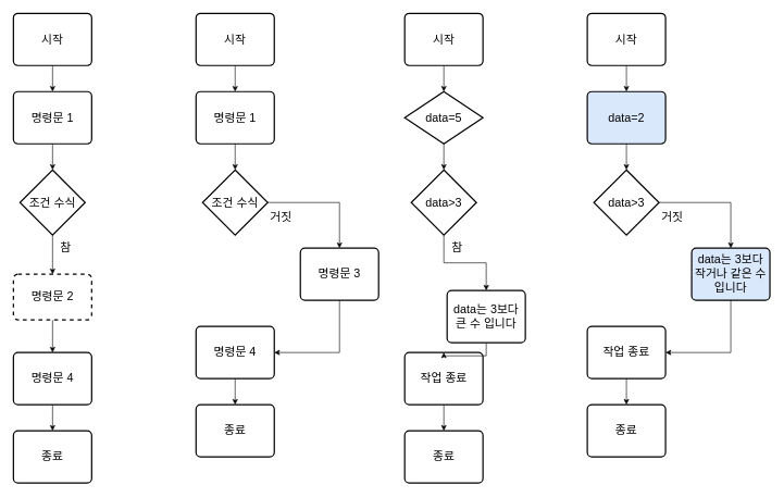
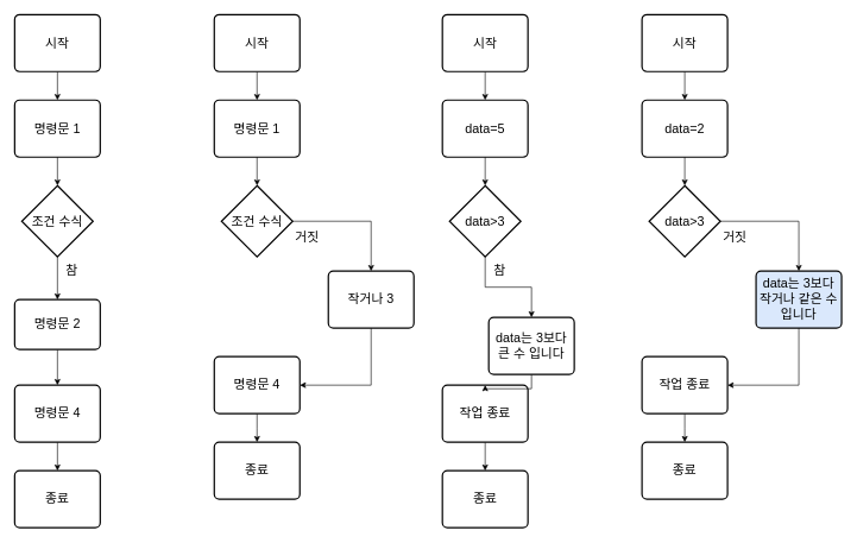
  <mxCell id="0" />
  <mxCell id="1" parent="0" />
  <mxCell id="2" value="" style="group" vertex="1" connectable="0" parent="1"><mxGeometry x="20" y="20" width="1160" height="720" as="geometry" /></mxCell>
  <mxCell id="3" value="" style="group" vertex="1" connectable="0" parent="2"><mxGeometry width="560" height="720" as="geometry" /></mxCell>
- <mxCell id="4" value="명령문 3" style="rounded=1;whiteSpace=wrap;html=1;absoluteArcSize=1;arcSize=14;strokeWidth=2;fontSize=18;" vertex="1" parent="3"><mxGeometry x="440" y="360" width="120" height="80" as="geometry" /></mxCell>
+ <mxCell id="4" value="작거나 3" style="rounded=1;whiteSpace=wrap;html=1;absoluteArcSize=1;arcSize=14;strokeWidth=2;fontSize=18;" vertex="1" parent="3"><mxGeometry x="440" y="360" width="120" height="80" as="geometry" /></mxCell>
  <mxCell id="5" value="" style="group" vertex="1" connectable="0" parent="3"><mxGeometry width="440" height="720" as="geometry" /></mxCell>
  <mxCell id="6" style="edgeStyle=orthogonalEdgeStyle;rounded=0;orthogonalLoop=1;jettySize=auto;html=1;" edge="1" parent="5" source="7" target="8"><mxGeometry relative="1" as="geometry" /></mxCell>
  <mxCell id="7" value="시작" style="rounded=1;whiteSpace=wrap;html=1;absoluteArcSize=1;arcSize=14;strokeWidth=2;fontSize=18;" vertex="1" parent="5"><mxGeometry x="280" width="120" height="80" as="geometry" /></mxCell>
  <mxCell id="8" value="명령문 1" style="rounded=1;whiteSpace=wrap;html=1;absoluteArcSize=1;arcSize=14;strokeWidth=2;fontSize=18;" vertex="1" parent="5"><mxGeometry x="280" y="120" width="120" height="80" as="geometry" /></mxCell>
  <mxCell id="9" value="조건 수식" style="strokeWidth=2;html=1;shape=mxgraph.flowchart.decision;whiteSpace=wrap;fontSize=18;" vertex="1" parent="5"><mxGeometry x="290" y="240" width="100" height="100" as="geometry" /></mxCell>
  <mxCell id="10" style="edgeStyle=orthogonalEdgeStyle;rounded=0;orthogonalLoop=1;jettySize=auto;html=1;exitX=0.5;exitY=1;exitDx=0;exitDy=0;entryX=0.5;entryY=0;entryDx=0;entryDy=0;entryPerimeter=0;" edge="1" parent="5" source="8" target="9"><mxGeometry relative="1" as="geometry" /></mxCell>
  <mxCell id="11" style="edgeStyle=orthogonalEdgeStyle;rounded=0;orthogonalLoop=1;jettySize=auto;html=1;exitX=0.5;exitY=1;exitDx=0;exitDy=0;entryX=0.5;entryY=0;entryDx=0;entryDy=0;" edge="1" parent="5" source="12"><mxGeometry relative="1" as="geometry"><mxPoint x="340" y="600" as="targetPoint" /></mxGeometry></mxCell>
  <mxCell id="12" value="명령문 4" style="rounded=1;whiteSpace=wrap;html=1;absoluteArcSize=1;arcSize=14;strokeWidth=2;fontSize=18;" vertex="1" parent="5"><mxGeometry x="280" y="480" width="120" height="80" as="geometry" /></mxCell>
  <mxCell id="13" value="종료" style="rounded=1;whiteSpace=wrap;html=1;absoluteArcSize=1;arcSize=14;strokeWidth=2;fontSize=18;" vertex="1" parent="5"><mxGeometry x="280" y="600" width="120" height="80" as="geometry" /></mxCell>
  <mxCell id="14" style="edgeStyle=orthogonalEdgeStyle;rounded=0;orthogonalLoop=1;jettySize=auto;html=1;" edge="1" parent="5" source="15" target="16"><mxGeometry relative="1" as="geometry" /></mxCell>
  <mxCell id="15" value="시작" style="rounded=1;whiteSpace=wrap;html=1;absoluteArcSize=1;arcSize=14;strokeWidth=2;fontSize=18;" vertex="1" parent="5"><mxGeometry width="120" height="80" as="geometry" /></mxCell>
  <mxCell id="16" value="명령문 1" style="rounded=1;whiteSpace=wrap;html=1;absoluteArcSize=1;arcSize=14;strokeWidth=2;fontSize=18;" vertex="1" parent="5"><mxGeometry y="120" width="120" height="80" as="geometry" /></mxCell>
  <mxCell id="17" style="edgeStyle=orthogonalEdgeStyle;rounded=0;orthogonalLoop=1;jettySize=auto;html=1;exitX=0.5;exitY=1;exitDx=0;exitDy=0;exitPerimeter=0;entryX=0.5;entryY=0;entryDx=0;entryDy=0;" edge="1" parent="5" source="18" target="26"><mxGeometry relative="1" as="geometry"><mxPoint x="70" y="380" as="targetPoint" /></mxGeometry></mxCell>
  <mxCell id="18" value="조건 수식" style="strokeWidth=2;html=1;shape=mxgraph.flowchart.decision;whiteSpace=wrap;fontSize=18;" vertex="1" parent="5"><mxGeometry x="10" y="240" width="100" height="100" as="geometry" /></mxCell>
  <mxCell id="19" style="edgeStyle=orthogonalEdgeStyle;rounded=0;orthogonalLoop=1;jettySize=auto;html=1;exitX=0.5;exitY=1;exitDx=0;exitDy=0;entryX=0.5;entryY=0;entryDx=0;entryDy=0;entryPerimeter=0;" edge="1" parent="5" source="16" target="18"><mxGeometry relative="1" as="geometry" /></mxCell>
  <mxCell id="20" style="edgeStyle=orthogonalEdgeStyle;rounded=0;orthogonalLoop=1;jettySize=auto;html=1;exitX=0.5;exitY=1;exitDx=0;exitDy=0;entryX=0.5;entryY=0;entryDx=0;entryDy=0;" edge="1" parent="5" source="21" target="22"><mxGeometry relative="1" as="geometry" /></mxCell>
  <mxCell id="21" value="명령문 4" style="rounded=1;whiteSpace=wrap;html=1;absoluteArcSize=1;arcSize=14;strokeWidth=2;fontSize=18;" vertex="1" parent="5"><mxGeometry y="520" width="120" height="80" as="geometry" /></mxCell>
  <mxCell id="22" value="종료" style="rounded=1;whiteSpace=wrap;html=1;absoluteArcSize=1;arcSize=14;strokeWidth=2;fontSize=18;" vertex="1" parent="5"><mxGeometry y="640" width="120" height="80" as="geometry" /></mxCell>
  <mxCell id="23" value="거짓" style="text;html=1;align=center;verticalAlign=middle;resizable=0;points=[];autosize=1;strokeColor=none;fillColor=none;fontSize=18;" vertex="1" parent="5"><mxGeometry x="380" y="293" width="60" height="40" as="geometry" /></mxCell>
  <mxCell id="24" value="참" style="text;html=1;align=center;verticalAlign=middle;resizable=0;points=[];autosize=1;strokeColor=none;fillColor=none;fontSize=18;" vertex="1" parent="5"><mxGeometry x="60" y="340" width="40" height="40" as="geometry" /></mxCell>
  <mxCell id="25" style="edgeStyle=orthogonalEdgeStyle;rounded=0;orthogonalLoop=1;jettySize=auto;html=1;entryX=0.5;entryY=0;entryDx=0;entryDy=0;" edge="1" parent="5" source="26" target="21"><mxGeometry relative="1" as="geometry" /></mxCell>
- <mxCell id="26" value="명령문 2" style="rounded=1;whiteSpace=wrap;html=1;absoluteArcSize=1;arcSize=14;strokeWidth=2;fontSize=18;dashed=1;" vertex="1" parent="5"><mxGeometry y="400" width="120" height="70" as="geometry" /></mxCell>
+ <mxCell id="26" value="명령문 2" style="rounded=1;whiteSpace=wrap;html=1;absoluteArcSize=1;arcSize=14;strokeWidth=2;fontSize=18;" vertex="1" parent="5"><mxGeometry y="400" width="120" height="70" as="geometry" /></mxCell>
  <mxCell id="27" style="edgeStyle=orthogonalEdgeStyle;rounded=0;orthogonalLoop=1;jettySize=auto;html=1;exitX=1;exitY=0.5;exitDx=0;exitDy=0;exitPerimeter=0;entryX=0.5;entryY=0;entryDx=0;entryDy=0;entryPerimeter=0;" edge="1" parent="3" source="9" target="4"><mxGeometry relative="1" as="geometry"><mxPoint x="500" y="370" as="targetPoint" /></mxGeometry></mxCell>
  <mxCell id="28" style="edgeStyle=orthogonalEdgeStyle;rounded=0;orthogonalLoop=1;jettySize=auto;html=1;entryX=1;entryY=0.5;entryDx=0;entryDy=0;exitX=0.5;exitY=1;exitDx=0;exitDy=0;" edge="1" parent="3" source="4" target="12"><mxGeometry relative="1" as="geometry"><mxPoint x="580" y="520" as="sourcePoint" /><mxPoint x="480" y="620" as="targetPoint" /></mxGeometry></mxCell>
  <mxCell id="29" value="" style="group" vertex="1" connectable="0" parent="2"><mxGeometry x="600" width="560" height="720" as="geometry" /></mxCell>
  <mxCell id="30" value="data는 3보다 작거나 같은 수 입니다" style="rounded=1;whiteSpace=wrap;html=1;absoluteArcSize=1;arcSize=14;strokeWidth=2;fontSize=18;fillColor=#dae8fc;" vertex="1" parent="29"><mxGeometry x="440" y="360" width="120" height="80" as="geometry" /></mxCell>
  <mxCell id="31" value="" style="group" vertex="1" connectable="0" parent="29"><mxGeometry width="440" height="720" as="geometry" /></mxCell>
  <mxCell id="32" style="edgeStyle=orthogonalEdgeStyle;rounded=0;orthogonalLoop=1;jettySize=auto;html=1;" edge="1" parent="31" source="33" target="34"><mxGeometry relative="1" as="geometry" /></mxCell>
  <mxCell id="33" value="시작" style="rounded=1;whiteSpace=wrap;html=1;absoluteArcSize=1;arcSize=14;strokeWidth=2;fontSize=18;" vertex="1" parent="31"><mxGeometry x="280" width="120" height="80" as="geometry" /></mxCell>
- <mxCell id="34" value="data=2" style="rounded=1;whiteSpace=wrap;html=1;absoluteArcSize=1;arcSize=14;strokeWidth=2;fontSize=18;fillColor=#dae8fc;" vertex="1" parent="31"><mxGeometry x="280" y="120" width="120" height="80" as="geometry" /></mxCell>
+ <mxCell id="34" value="data=2" style="rounded=1;whiteSpace=wrap;html=1;absoluteArcSize=1;arcSize=14;strokeWidth=2;fontSize=18;" vertex="1" parent="31"><mxGeometry x="280" y="120" width="120" height="80" as="geometry" /></mxCell>
  <mxCell id="35" value="data&amp;gt;3" style="strokeWidth=2;html=1;shape=mxgraph.flowchart.decision;whiteSpace=wrap;fontSize=18;" vertex="1" parent="31"><mxGeometry x="290" y="240" width="100" height="100" as="geometry" /></mxCell>
  <mxCell id="36" style="edgeStyle=orthogonalEdgeStyle;rounded=0;orthogonalLoop=1;jettySize=auto;html=1;exitX=0.5;exitY=1;exitDx=0;exitDy=0;entryX=0.5;entryY=0;entryDx=0;entryDy=0;entryPerimeter=0;" edge="1" parent="31" source="34" target="35"><mxGeometry relative="1" as="geometry" /></mxCell>
  <mxCell id="37" style="edgeStyle=orthogonalEdgeStyle;rounded=0;orthogonalLoop=1;jettySize=auto;html=1;exitX=0.5;exitY=1;exitDx=0;exitDy=0;entryX=0.5;entryY=0;entryDx=0;entryDy=0;" edge="1" parent="31" source="38"><mxGeometry relative="1" as="geometry"><mxPoint x="340" y="600" as="targetPoint" /></mxGeometry></mxCell>
  <mxCell id="38" value="작업 종료" style="rounded=1;whiteSpace=wrap;html=1;absoluteArcSize=1;arcSize=14;strokeWidth=2;fontSize=18;" vertex="1" parent="31"><mxGeometry x="280" y="480" width="120" height="80" as="geometry" /></mxCell>
  <mxCell id="39" value="종료" style="rounded=1;whiteSpace=wrap;html=1;absoluteArcSize=1;arcSize=14;strokeWidth=2;fontSize=18;" vertex="1" parent="31"><mxGeometry x="280" y="600" width="120" height="80" as="geometry" /></mxCell>
  <mxCell id="40" style="edgeStyle=orthogonalEdgeStyle;rounded=0;orthogonalLoop=1;jettySize=auto;html=1;" edge="1" parent="31" source="41" target="42"><mxGeometry relative="1" as="geometry" /></mxCell>
  <mxCell id="41" value="시작" style="rounded=1;whiteSpace=wrap;html=1;absoluteArcSize=1;arcSize=14;strokeWidth=2;fontSize=18;" vertex="1" parent="31"><mxGeometry width="120" height="80" as="geometry" /></mxCell>
- <mxCell id="42" value="data=5" style="rhombus;whiteSpace=wrap;html=1;absoluteArcSize=1;arcSize=14;strokeWidth=2;fontSize=18;" vertex="1" parent="31"><mxGeometry y="120" width="120" height="80" as="geometry" /></mxCell>
+ <mxCell id="42" value="data=5" style="rounded=1;whiteSpace=wrap;html=1;absoluteArcSize=1;arcSize=14;strokeWidth=2;fontSize=18;" vertex="1" parent="31"><mxGeometry y="120" width="120" height="80" as="geometry" /></mxCell>
  <mxCell id="43" style="edgeStyle=orthogonalEdgeStyle;rounded=0;orthogonalLoop=1;jettySize=auto;html=1;exitX=0.5;exitY=1;exitDx=0;exitDy=0;exitPerimeter=0;entryX=0.5;entryY=0;entryDx=0;entryDy=0;" edge="1" parent="31" source="44" target="52"><mxGeometry relative="1" as="geometry"><mxPoint x="70" y="380" as="targetPoint" /></mxGeometry></mxCell>
  <mxCell id="44" value="data&amp;gt;3" style="strokeWidth=2;html=1;shape=mxgraph.flowchart.decision;whiteSpace=wrap;fontSize=18;" vertex="1" parent="31"><mxGeometry x="10" y="240" width="100" height="100" as="geometry" /></mxCell>
  <mxCell id="45" style="edgeStyle=orthogonalEdgeStyle;rounded=0;orthogonalLoop=1;jettySize=auto;html=1;exitX=0.5;exitY=1;exitDx=0;exitDy=0;entryX=0.5;entryY=0;entryDx=0;entryDy=0;entryPerimeter=0;" edge="1" parent="31" source="42" target="44"><mxGeometry relative="1" as="geometry" /></mxCell>
  <mxCell id="46" style="edgeStyle=orthogonalEdgeStyle;rounded=0;orthogonalLoop=1;jettySize=auto;html=1;exitX=0.5;exitY=1;exitDx=0;exitDy=0;entryX=0.5;entryY=0;entryDx=0;entryDy=0;" edge="1" parent="31" source="47" target="48"><mxGeometry relative="1" as="geometry" /></mxCell>
  <mxCell id="47" value="작업 종료" style="rounded=1;whiteSpace=wrap;html=1;absoluteArcSize=1;arcSize=14;strokeWidth=2;fontSize=18;" vertex="1" parent="31"><mxGeometry y="520" width="120" height="80" as="geometry" /></mxCell>
  <mxCell id="48" value="종료" style="rounded=1;whiteSpace=wrap;html=1;absoluteArcSize=1;arcSize=14;strokeWidth=2;fontSize=18;" vertex="1" parent="31"><mxGeometry y="640" width="120" height="80" as="geometry" /></mxCell>
  <mxCell id="49" value="거짓" style="text;html=1;align=center;verticalAlign=middle;resizable=0;points=[];autosize=1;strokeColor=none;fillColor=none;fontSize=18;" vertex="1" parent="31"><mxGeometry x="380" y="293" width="60" height="40" as="geometry" /></mxCell>
  <mxCell id="50" value="참" style="text;html=1;align=center;verticalAlign=middle;resizable=0;points=[];autosize=1;strokeColor=none;fillColor=none;fontSize=18;" vertex="1" parent="31"><mxGeometry x="60" y="340" width="40" height="40" as="geometry" /></mxCell>
  <mxCell id="51" value="" style="edgeStyle=orthogonalEdgeStyle;rounded=0;orthogonalLoop=1;jettySize=auto;html=1;" edge="1" parent="31" source="52" target="47"><mxGeometry relative="1" as="geometry" /></mxCell>
  <mxCell id="52" value="data는 3보다&lt;div&gt;큰 수 입니다&lt;/div&gt;" style="rounded=1;whiteSpace=wrap;html=1;absoluteArcSize=1;arcSize=14;strokeWidth=2;fontSize=18;" vertex="1" parent="31"><mxGeometry x="65" y="425" width="120" height="80" as="geometry" /></mxCell>
  <mxCell id="53" style="edgeStyle=orthogonalEdgeStyle;rounded=0;orthogonalLoop=1;jettySize=auto;html=1;exitX=1;exitY=0.5;exitDx=0;exitDy=0;exitPerimeter=0;entryX=0.5;entryY=0;entryDx=0;entryDy=0;entryPerimeter=0;" edge="1" parent="29" source="35" target="30"><mxGeometry relative="1" as="geometry"><mxPoint x="500" y="370" as="targetPoint" /></mxGeometry></mxCell>
  <mxCell id="54" style="edgeStyle=orthogonalEdgeStyle;rounded=0;orthogonalLoop=1;jettySize=auto;html=1;entryX=1;entryY=0.5;entryDx=0;entryDy=0;exitX=0.5;exitY=1;exitDx=0;exitDy=0;" edge="1" parent="29" source="30" target="38"><mxGeometry relative="1" as="geometry"><mxPoint x="580" y="520" as="sourcePoint" /><mxPoint x="480" y="620" as="targetPoint" /></mxGeometry></mxCell>
